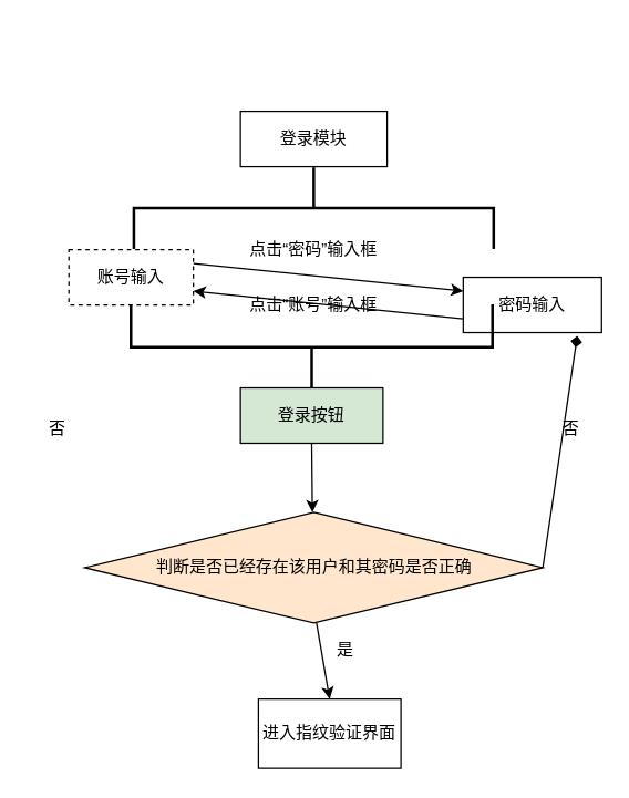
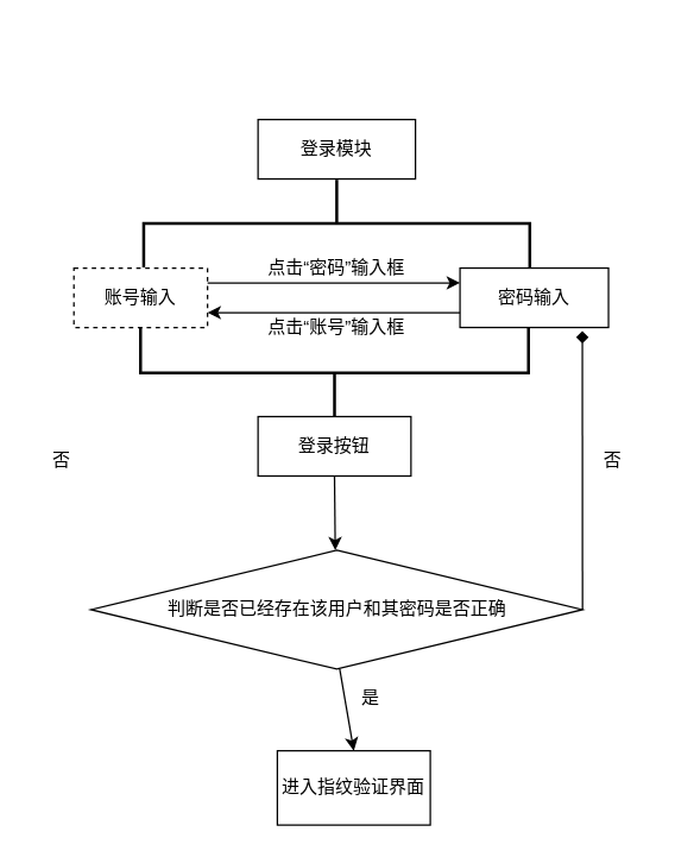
  <mxCell id="0" />
  <mxCell id="1" parent="0" />
  <mxCell id="2" value="登录模块" style="rounded=0;whiteSpace=wrap;html=1;" vertex="1" parent="1"><mxGeometry x="173" y="80" width="106" height="40" as="geometry" /></mxCell>
  <mxCell id="3" value="" style="strokeWidth=2;html=1;shape=mxgraph.flowchart.annotation_2;align=left;labelPosition=right;pointerEvents=1;rotation=90;" vertex="1" parent="1"><mxGeometry x="196.5" y="20" width="59" height="260" as="geometry" /></mxCell>
  <mxCell id="4" value="账号输入" style="rounded=0;whiteSpace=wrap;html=1;dashed=1;" vertex="1" parent="1"><mxGeometry x="49" y="180" width="90" height="40" as="geometry" /></mxCell>
- <mxCell id="5" value="密码输入" style="rounded=0;whiteSpace=wrap;html=1;" vertex="1" parent="1"><mxGeometry x="334" y="200" width="100" height="40" as="geometry" /></mxCell>
+ <mxCell id="5" value="密码输入" style="rounded=0;whiteSpace=wrap;html=1;" vertex="1" parent="1"><mxGeometry x="309" y="180" width="100" height="40" as="geometry" /></mxCell>
  <mxCell id="6" value="" style="endArrow=classic;html=1;exitX=1;exitY=0.25;exitDx=0;exitDy=0;entryX=0;entryY=0.25;entryDx=0;entryDy=0;" edge="1" parent="1" source="4" target="5"><mxGeometry width="50" height="50" relative="1" as="geometry"><mxPoint x="209" y="280" as="sourcePoint" /><mxPoint x="259" y="230" as="targetPoint" /></mxGeometry></mxCell>
  <mxCell id="7" value="点击“密码”输入框" style="text;html=1;strokeColor=none;fillColor=none;align=center;verticalAlign=middle;whiteSpace=wrap;rounded=0;" vertex="1" parent="1"><mxGeometry x="161" y="170" width="130" height="20" as="geometry" /></mxCell>
  <mxCell id="8" value="" style="endArrow=classic;html=1;entryX=1;entryY=0.75;entryDx=0;entryDy=0;exitX=0;exitY=0.75;exitDx=0;exitDy=0;" edge="1" parent="1" source="5" target="4"><mxGeometry width="50" height="50" relative="1" as="geometry"><mxPoint x="209" y="270" as="sourcePoint" /><mxPoint x="259" y="220" as="targetPoint" /></mxGeometry></mxCell>
  <mxCell id="9" value="点击“账号”输入框" style="text;html=1;strokeColor=none;fillColor=none;align=center;verticalAlign=middle;whiteSpace=wrap;rounded=0;" vertex="1" parent="1"><mxGeometry x="146" y="210" width="160" height="20" as="geometry" /></mxCell>
  <mxCell id="10" value="" style="strokeWidth=2;html=1;shape=mxgraph.flowchart.annotation_2;align=left;labelPosition=right;pointerEvents=1;rotation=-90;" vertex="1" parent="1"><mxGeometry x="193.5" y="120" width="62" height="261.25" as="geometry" /></mxCell>
- <mxCell id="11" value="登录按钮" style="rounded=0;whiteSpace=wrap;html=1;fillColor=#d5e8d4;" vertex="1" parent="1"><mxGeometry x="173" y="280" width="103" height="40" as="geometry" /></mxCell>
+ <mxCell id="11" value="登录按钮" style="rounded=0;whiteSpace=wrap;html=1;" vertex="1" parent="1"><mxGeometry x="173" y="280" width="103" height="40" as="geometry" /></mxCell>
  <mxCell id="12" value="" style="endArrow=classic;html=1;exitX=0.5;exitY=1;exitDx=0;exitDy=0;" edge="1" parent="1" source="11"><mxGeometry width="50" height="50" relative="1" as="geometry"><mxPoint x="209" y="370" as="sourcePoint" /><mxPoint x="225" y="370" as="targetPoint" /></mxGeometry></mxCell>
- <mxCell id="13" value="判断是否已经存在该用户和其密码是否正确" style="rhombus;whiteSpace=wrap;html=1;fillColor=#ffe6cc;" vertex="1" parent="1"><mxGeometry x="60.5" y="370" width="331" height="80" as="geometry" /></mxCell>
+ <mxCell id="13" value="判断是否已经存在该用户和其密码是否正确" style="rhombus;whiteSpace=wrap;html=1;" vertex="1" parent="1"><mxGeometry x="60.5" y="370" width="331" height="80" as="geometry" /></mxCell>
  <mxCell id="14" value="进入指纹验证界面" style="rounded=0;whiteSpace=wrap;html=1;" vertex="1" parent="1"><mxGeometry x="186" y="505" width="103" height="50" as="geometry" /></mxCell>
  <mxCell id="15" value="" style="endArrow=classic;html=1;entryX=0.5;entryY=0;entryDx=0;entryDy=0;" edge="1" parent="1" target="14"><mxGeometry width="50" height="50" relative="1" as="geometry"><mxPoint x="228" y="450" as="sourcePoint" /><mxPoint x="259" y="420" as="targetPoint" /></mxGeometry></mxCell>
  <mxCell id="16" value="是" style="text;html=1;strokeColor=none;fillColor=none;align=center;verticalAlign=middle;whiteSpace=wrap;rounded=0;" vertex="1" parent="1"><mxGeometry x="229" y="460" width="40" height="20" as="geometry" /></mxCell>
  <mxCell id="17" value="" style="endArrow=diamond;html=1;exitX=1;exitY=0.5;exitDx=0;exitDy=0;entryX=0.824;entryY=1.06;entryDx=0;entryDy=0;entryPerimeter=0;" edge="1" parent="1" source="13" target="5"><mxGeometry width="50" height="50" relative="1" as="geometry"><mxPoint x="209" y="270" as="sourcePoint" /><mxPoint x="259" y="220" as="targetPoint" /></mxGeometry></mxCell>
  <mxCell id="18" value="否" style="text;html=1;strokeColor=none;fillColor=none;align=center;verticalAlign=middle;whiteSpace=wrap;rounded=0;" vertex="1" parent="1"><mxGeometry x="391.5" y="300" width="40" height="20" as="geometry" /></mxCell>
  <mxCell id="19" value="否" style="text;html=1;strokeColor=none;fillColor=none;align=center;verticalAlign=middle;whiteSpace=wrap;rounded=0;" vertex="1" parent="1"><mxGeometry x="20.5" y="300" width="40" height="20" as="geometry" /></mxCell>
